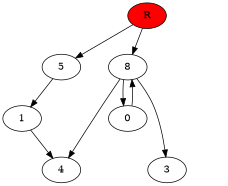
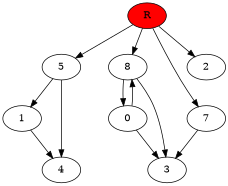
  digraph {
    1
    4
    5
    n4 [label=0]
    3
    8
+   7
    R [fillcolor="#ff0000" style=filled]
+   2
    1 -> 4
    5 -> 1
-   8 -> 4
+   5 -> 4
+   n4 -> 3
    n4 -> 8
    8 -> n4
    8 -> 3
+   7 -> 3
    R -> 5
    R -> 8
+   R -> 7
+   R -> 2
  }
